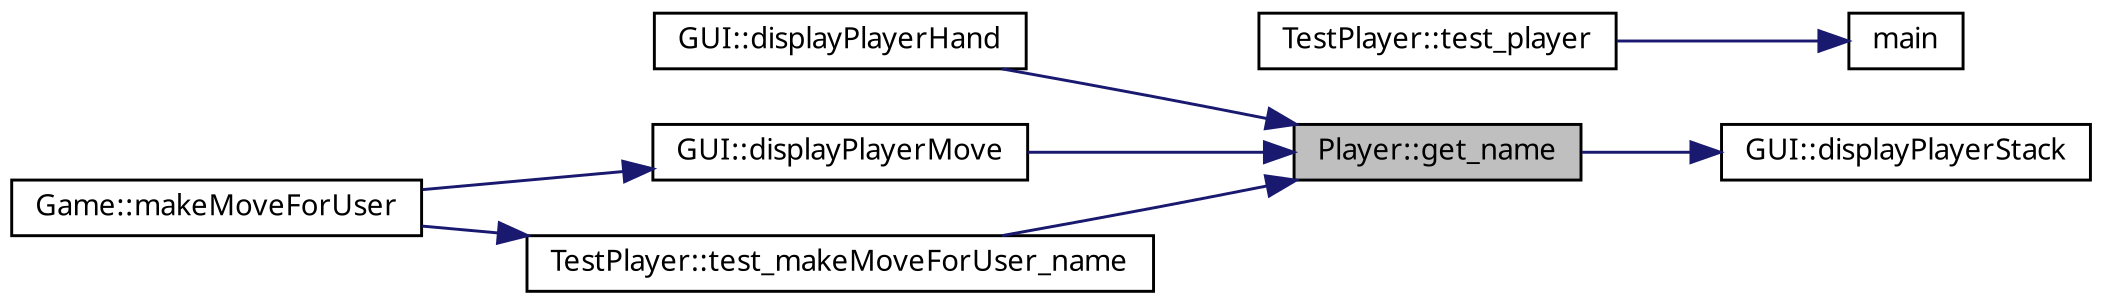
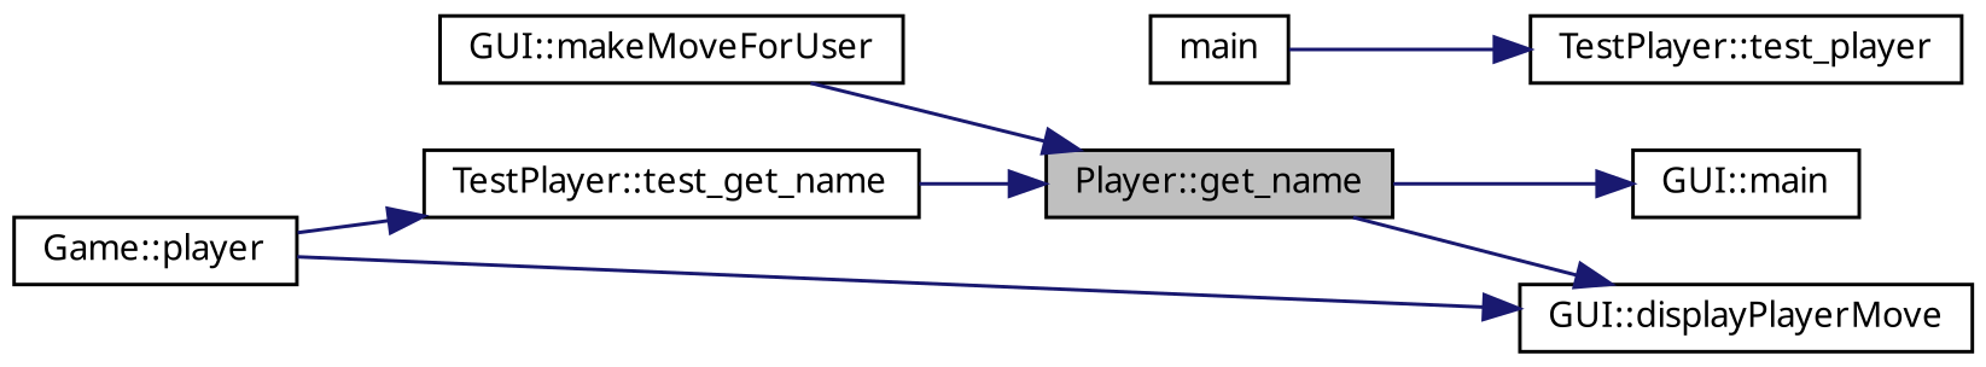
  digraph {
    fontname="Noto Sans"
    rankdir=RL
    node [color=black fillcolor=white fontname="Noto Sans" fontsize=10 shape=record style=filled]
    edge [color=midnightblue dir=back fontname="Noto Sans" fontsize=10 labelfontname=Helvetica labelfontsize=10 style=solid]
    n1 [fillcolor=grey75 fontcolor=black height=0.2 label="Player::get_name" width=0.4]
-   n2 [height=0.2 label="GUI::displayPlayerHand" width=0.4]
+   n2 [height=0.2 label="GUI::makeMoveForUser" width=0.4]
    n3 [height=0.2 label="GUI::displayPlayerMove" width=0.4]
-   n4 [height=0.2 label="TestPlayer::test_makeMoveForUser_name" width=0.4]
-   n5 [height=0.2 label="Game::makeMoveForUser" width=0.4]
-   n6 [height=0.2 label="GUI::displayPlayerStack" width=0.4]
+   n4 [height=0.2 label="TestPlayer::test_get_name" width=0.4]
+   n5 [height=0.2 label="Game::player" width=0.4]
+   n6 [height=0.2 label="GUI::main" width=0.4]
    n7 [height=0.2 label="TestPlayer::test_player" width=0.4]
    n8 [height=0.2 label=main width=0.4]
    n1 -> n2
-   n1 -> n3
+   n3 -> n1
    n1 -> n4
    n3 -> n5
    n4 -> n5
    n6 -> n1
-   n8 -> n7
+   n7 -> n8
  }
